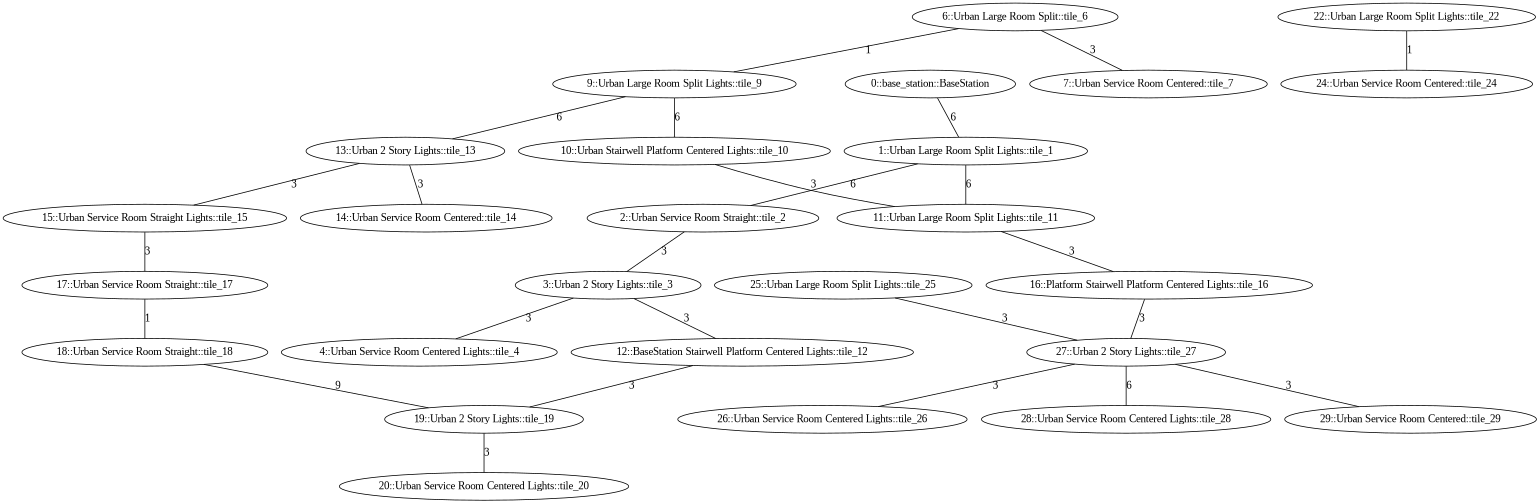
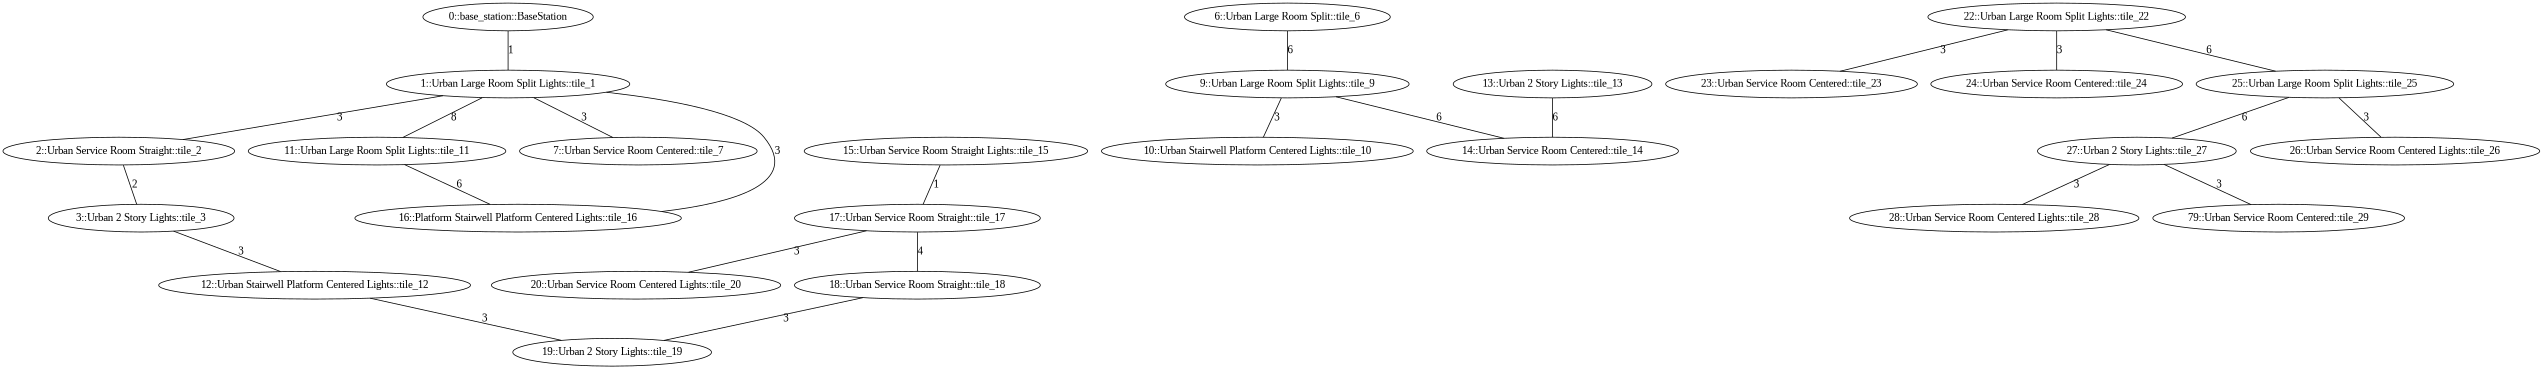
  graph {
    fontname="Liberation Serif"
    node [fontname="Liberation Serif"]
    edge [fontname="Liberation Serif"]
    n1 [label="0::base_station::BaseStation"]
    n2 [label="1::Urban Large Room Split Lights::tile_1"]
    n3 [label="2::Urban Service Room Straight::tile_2"]
    n4 [label="11::Urban Large Room Split Lights::tile_11"]
    n5 [label="3::Urban 2 Story Lights::tile_3"]
    n6 [label="16::Platform Stairwell Platform Centered Lights::tile_16"]
-   n7 [label="4::Urban Service Room Centered Lights::tile_4"]
-   n8 [label="12::BaseStation Stairwell Platform Centered Lights::tile_12"]
+   n8 [label="12::Urban Stairwell Platform Centered Lights::tile_12"]
    n9 [label="19::Urban 2 Story Lights::tile_19"]
    n10 [label="6::Urban Large Room Split::tile_6"]
    n11 [label="7::Urban Service Room Centered::tile_7"]
    n12 [label="9::Urban Large Room Split Lights::tile_9"]
    n13 [label="10::Urban Stairwell Platform Centered Lights::tile_10"]
    n14 [label="13::Urban 2 Story Lights::tile_13"]
    n15 [label="14::Urban Service Room Centered::tile_14"]
    n16 [label="15::Urban Service Room Straight Lights::tile_15"]
    n17 [label="27::Urban 2 Story Lights::tile_27"]
    n18 [label="20::Urban Service Room Centered Lights::tile_20"]
    n19 [label="17::Urban Service Room Straight::tile_17"]
    n20 [label="18::Urban Service Room Straight::tile_18"]
    n21 [label="28::Urban Service Room Centered Lights::tile_28"]
-   n22 [label="29::Urban Service Room Centered::tile_29"]
+   n22 [label="79::Urban Service Room Centered::tile_29"]
    n23 [label="22::Urban Large Room Split Lights::tile_22"]
+   n24 [label="23::Urban Service Room Centered::tile_23"]
    n25 [label="24::Urban Service Room Centered::tile_24"]
    n26 [label="25::Urban Large Room Split Lights::tile_25"]
    n27 [label="26::Urban Service Room Centered Lights::tile_26"]
-   n1 -- n2 [label=6]
-   n2 -- n3 [label=6]
-   n2 -- n4 [label=6]
-   n3 -- n5 [label=3]
-   n4 -- n6 [label=3]
-   n5 -- n7 [label=3]
+   n1 -- n2 [label=1]
+   n2 -- n3 [label=3]
+   n2 -- n4 [label=8]
+   n3 -- n5 [label=2]
+   n4 -- n6 [label=6]
    n5 -- n8 [label=3]
-   n6 -- n17 [label=3]
+   n6 -- n2 [label=3]
    n8 -- n9 [label=3]
-   n9 -- n18 [label=3]
-   n10 -- n11 [label=3]
-   n10 -- n12 [label=1]
-   n12 -- n13 [label=6]
-   n12 -- n14 [label=6]
-   n13 -- n4 [label=3]
-   n14 -- n15 [label=3]
-   n14 -- n16 [label=3]
-   n16 -- n19 [label=3]
-   n17 -- n21 [label=6]
+   n19 -- n18 [label=3]
+   n2 -- n11 [label=3]
+   n10 -- n12 [label=6]
+   n12 -- n13 [label=3]
+   n12 -- n15 [label=6]
+   n14 -- n15 [label=6]
+   n16 -- n19 [label=1]
+   n17 -- n21 [label=3]
    n17 -- n22 [label=3]
-   n19 -- n20 [label=1]
-   n20 -- n9 [label=9]
-   n23 -- n25 [label=1]
-   n26 -- n17 [label=3]
-   n17 -- n27 [label=3]
+   n19 -- n20 [label=4]
+   n20 -- n9 [label=3]
+   n23 -- n24 [label=3]
+   n23 -- n25 [label=3]
+   n23 -- n26 [label=6]
+   n26 -- n17 [label=6]
+   n26 -- n27 [label=3]
  }
